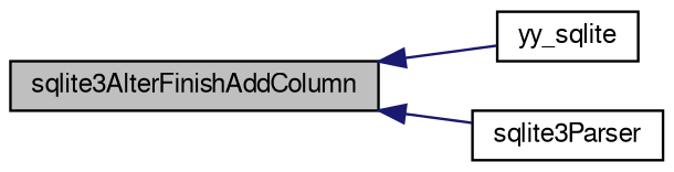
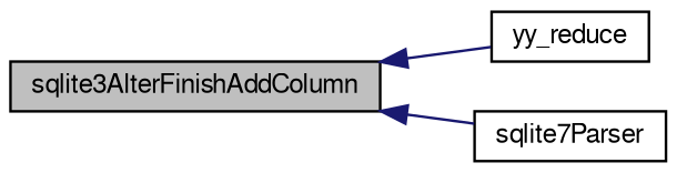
  digraph {
    rankdir=LR
    node [color=black fillcolor=white fontname=FreeSans fontsize=10 shape=record style=filled]
    edge [color=midnightblue dir=back fontname=FreeSans fontsize=10 labelfontname=FreeSans labelfontsize=10 style=solid]
    n1 [fillcolor=grey75 fontcolor=black height=0.2 label=sqlite3AlterFinishAddColumn width=0.4]
-   n2 [height=0.2 label=yy_sqlite width=0.4]
-   n3 [height=0.2 label=sqlite3Parser width=0.4]
+   n2 [height=0.2 label=yy_reduce width=0.4]
+   n3 [height=0.2 label=sqlite7Parser width=0.4]
    n1 -> n2
    n1 -> n3
  }
